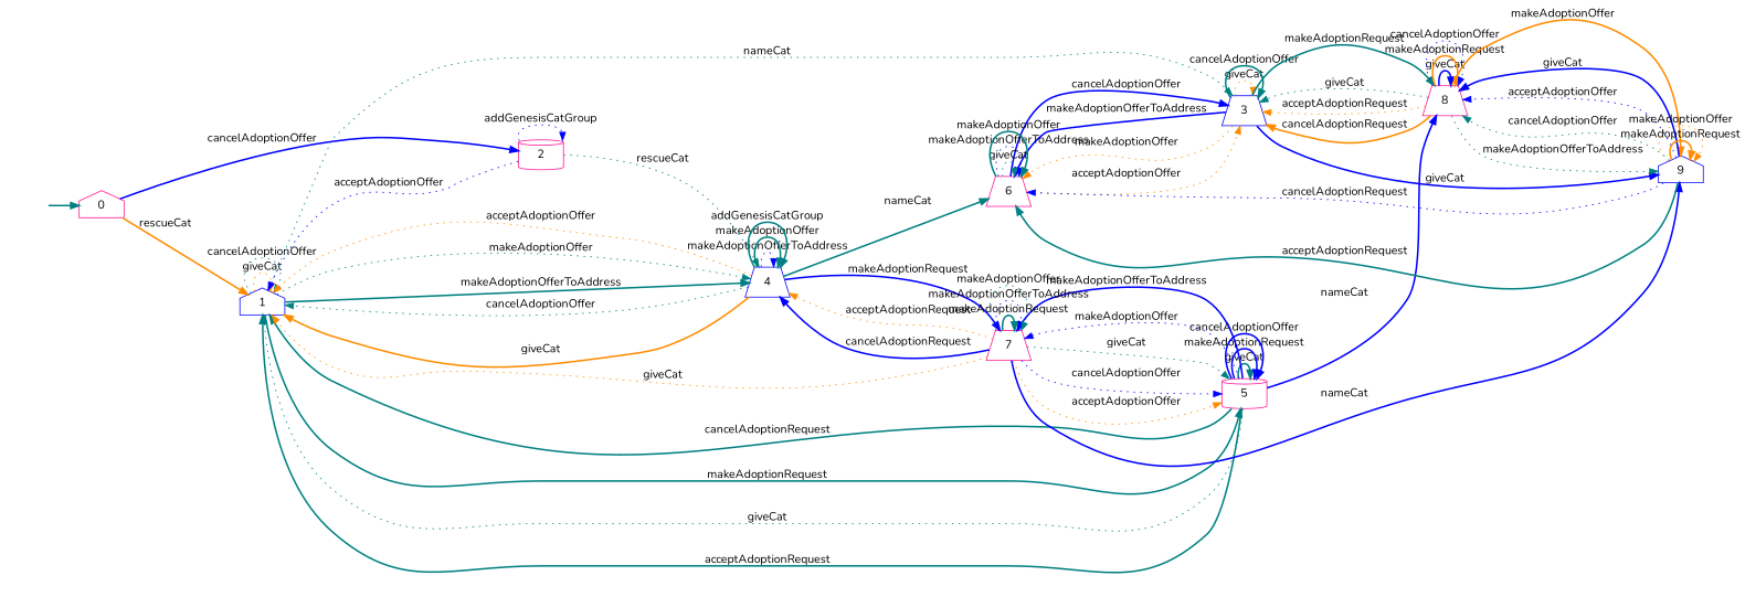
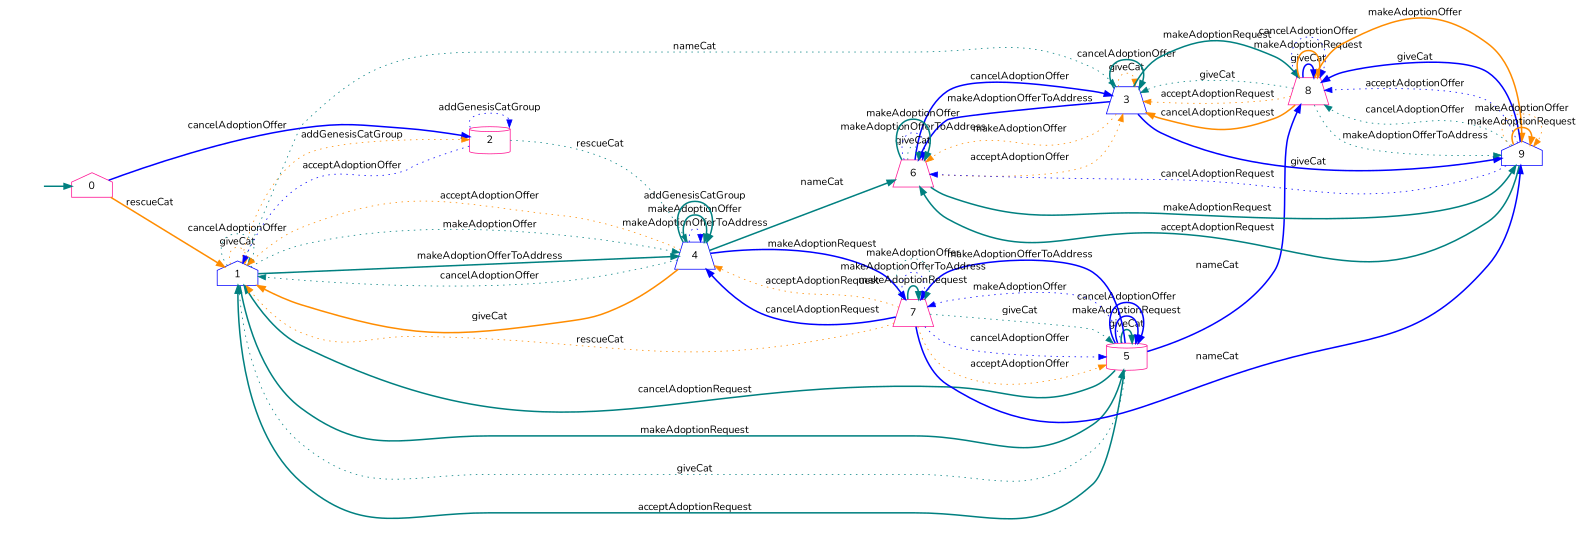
  digraph {
    fontname=Nunito
    rankdir=LR
    node [color=deeppink fontname=Nunito shape=trapezium]
    edge [color=teal fontname=Nunito style=bold]
    "" [color=black shape=plaintext]
    n2 [label=0 shape=house]
    n3 [color=blue label=1 shape=house]
    n4 [label=2 shape=cylinder]
    n5 [label=5 shape=cylinder]
    n6 [color=blue label=4]
    n7 [color=blue label=3]
    n8 [label=8]
    n9 [label=7]
    n10 [label=6]
    n11 [color=blue label=9 shape=house]
    "" -> n2
    n2 -> n3 [color=darkorange label=rescueCat]
    n2 -> n4 [color=blue label=cancelAdoptionOffer]
    n3 -> n3 [color=darkorange label=giveCat style=dotted]
    n3 -> n3 [label=cancelAdoptionOffer style=dotted]
+   n3 -> n4 [color=darkorange label=addGenesisCatGroup style=dotted]
    n3 -> n5 [label=makeAdoptionRequest]
    n3 -> n6 [label=makeAdoptionOffer style=dotted]
    n3 -> n6 [label=makeAdoptionOfferToAddress]
    n3 -> n7 [label=nameCat style=dotted]
    n4 -> n3 [color=blue label=acceptAdoptionOffer style=dotted]
    n4 -> n4 [color=blue label=addGenesisCatGroup style=dotted]
    n4 -> n6 [label=rescueCat style=dotted]
    n5 -> n3 [label=giveCat style=dotted]
    n5 -> n3 [label=acceptAdoptionRequest]
    n5 -> n3 [label=cancelAdoptionRequest]
    n5 -> n5 [label=giveCat]
    n5 -> n5 [color=blue label=makeAdoptionRequest]
    n5 -> n5 [color=blue label=cancelAdoptionOffer]
    n5 -> n8 [color=blue label=nameCat]
    n5 -> n9 [color=blue label=makeAdoptionOfferToAddress]
    n5 -> n9 [color=blue label=makeAdoptionOffer style=dotted]
    n6 -> n3 [color=darkorange label=giveCat]
    n6 -> n3 [color=darkorange label=acceptAdoptionOffer style=dotted]
    n6 -> n3 [label=cancelAdoptionOffer style=dotted]
    n6 -> n6 [color=blue label=makeAdoptionOfferToAddress style=dotted]
    n6 -> n6 [label=makeAdoptionOffer]
    n6 -> n6 [label=addGenesisCatGroup]
    n6 -> n9 [color=blue label=makeAdoptionRequest]
    n6 -> n10 [label=nameCat]
    n7 -> n7 [color=darkorange label=giveCat style=dotted]
    n7 -> n7 [label=cancelAdoptionOffer]
    n7 -> n8 [label=makeAdoptionRequest]
    n7 -> n10 [color=blue label=makeAdoptionOfferToAddress]
    n7 -> n10 [color=darkorange label=makeAdoptionOffer style=dotted]
    n7 -> n11 [color=blue label=giveCat]
    n8 -> n7 [label=giveCat style=dotted]
    n8 -> n7 [color=darkorange label=acceptAdoptionRequest style=dotted]
    n8 -> n7 [color=darkorange label=cancelAdoptionRequest]
    n8 -> n8 [color=blue label=giveCat]
    n8 -> n8 [color=darkorange label=makeAdoptionRequest]
    n8 -> n8 [color=blue label=cancelAdoptionOffer style=dotted]
    n8 -> n11 [label=makeAdoptionOfferToAddress style=dotted]
    n8 -> n11 [color=darkorange label=makeAdoptionOffer]
-   n9 -> n3 [color=darkorange label=giveCat style=dotted]
+   n9 -> n3 [color=darkorange label=rescueCat style=dotted]
    n9 -> n5 [label=giveCat style=dotted]
    n9 -> n5 [color=darkorange label=acceptAdoptionOffer style=dotted]
    n9 -> n5 [color=blue label=cancelAdoptionOffer style=dotted]
    n9 -> n6 [color=darkorange label=acceptAdoptionRequest style=dotted]
    n9 -> n6 [color=blue label=cancelAdoptionRequest]
    n9 -> n9 [label=makeAdoptionRequest]
    n9 -> n9 [color=blue label=makeAdoptionOfferToAddress style=dotted]
    n9 -> n9 [label=makeAdoptionOffer style=dotted]
    n9 -> n11 [color=blue label=nameCat]
    n10 -> n7 [color=darkorange label=acceptAdoptionOffer style=dotted]
    n10 -> n7 [color=blue label=cancelAdoptionOffer]
    n10 -> n10 [label=giveCat style=dotted]
    n10 -> n10 [color=blue label=makeAdoptionOfferToAddress style=dotted]
    n10 -> n10 [label=makeAdoptionOffer]
+   n10 -> n11 [label=makeAdoptionRequest]
    n11 -> n8 [color=blue label=giveCat]
    n11 -> n8 [color=blue label=acceptAdoptionOffer style=dotted]
    n11 -> n8 [label=cancelAdoptionOffer style=dotted]
    n11 -> n10 [label=acceptAdoptionRequest]
    n11 -> n10 [color=blue label=cancelAdoptionRequest style=dotted]
    n11 -> n11 [color=darkorange label=makeAdoptionRequest]
    n11 -> n11 [color=darkorange label=makeAdoptionOffer style=dotted]
  }
